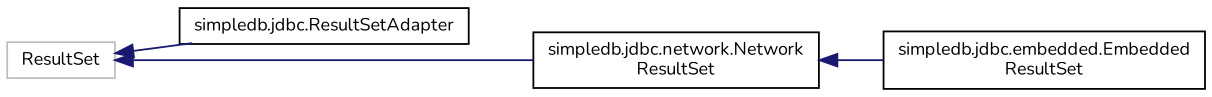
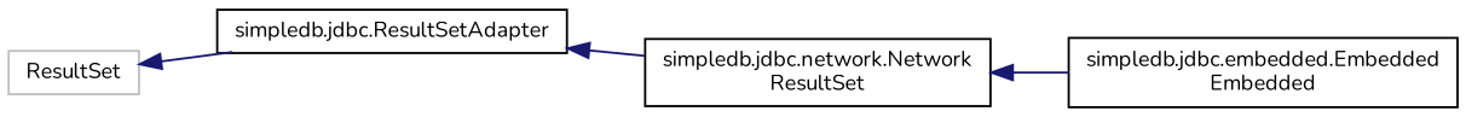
  digraph {
    fontname=Nunito
    rankdir=LR
    node [color=black fillcolor=white fontname=Nunito fontsize=10 shape=record style=filled]
    edge [color=midnightblue dir=back fontname=Nunito fontsize=10 labelfontname=Helvetica labelfontsize=10 style=solid]
    n1 [color=grey75 height=0.2 label=ResultSet width=0.4]
    n2 [height=0.2 label="simpledb.jdbc.ResultSetAdapter" width=0.4]
    n3 [height=0.2 label="simpledb.jdbc.network.Network\lResultSet" width=0.4]
-   n4 [height=0.2 label="simpledb.jdbc.embedded.Embedded\lResultSet" width=0.4]
+   n4 [height=0.2 label="simpledb.jdbc.embedded.Embedded\lEmbedded" width=0.4]
    n1 -> n2
-   n1 -> n3
+   n2 -> n3
    n3 -> n4
  }
